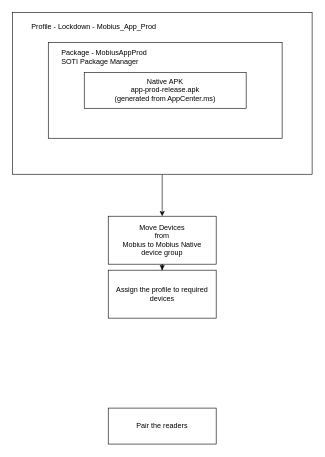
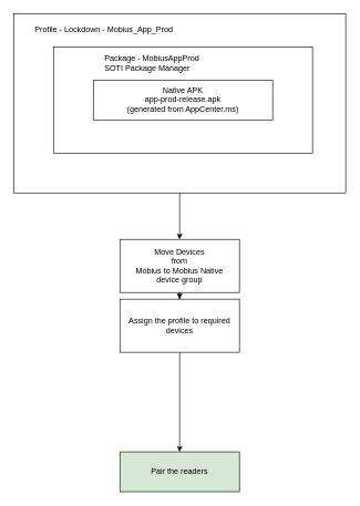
  <mxCell id="0" />
  <mxCell id="1" parent="0" />
  <mxCell id="2" value="" style="edgeStyle=orthogonalEdgeStyle;rounded=0;orthogonalLoop=1;jettySize=auto;html=1;" edge="1" parent="1" source="3" target="9"><mxGeometry relative="1" as="geometry" /></mxCell>
  <mxCell id="3" value="" style="rounded=0;whiteSpace=wrap;html=1;" vertex="1" parent="1"><mxGeometry x="20" y="20" width="500" height="270" as="geometry" /></mxCell>
  <mxCell id="4" value="" style="rounded=0;whiteSpace=wrap;html=1;" vertex="1" parent="1"><mxGeometry x="80" y="70" width="390" height="160" as="geometry" /></mxCell>
  <mxCell id="5" value="Native APK&lt;br&gt;app-prod-release.apk&lt;br&gt;(generated from AppCenter.ms)" style="rounded=0;whiteSpace=wrap;html=1;" vertex="1" parent="1"><mxGeometry x="140" y="120" width="270" height="60" as="geometry" /></mxCell>
- <mxCell id="6" value="Package - MobiusAppProd&lt;br&gt;SOTI Package Manager" style="text;html=1;strokeColor=none;fillColor=none;align=left;verticalAlign=middle;whiteSpace=wrap;rounded=0;" vertex="1" parent="1"><mxGeometry x="100" y="80" width="190" height="30" as="geometry" /></mxCell>
+ <mxCell id="6" value="Package - MobiusAppProd&lt;br&gt;SOTI Package Manager" style="text;html=1;strokeColor=none;fillColor=none;align=left;verticalAlign=middle;whiteSpace=wrap;rounded=0;" vertex="1" parent="1"><mxGeometry x="155" y="80" width="190" height="30" as="geometry" /></mxCell>
  <mxCell id="7" value="Profile - Lockdown - Mobius_App_Prod" style="text;html=1;strokeColor=none;fillColor=none;align=left;verticalAlign=middle;whiteSpace=wrap;rounded=0;" vertex="1" parent="1"><mxGeometry x="50" y="30" width="260" height="30" as="geometry" /></mxCell>
  <mxCell id="8" value="" style="edgeStyle=orthogonalEdgeStyle;rounded=0;orthogonalLoop=1;jettySize=auto;html=1;" edge="1" parent="1" source="9" target="11"><mxGeometry relative="1" as="geometry" /></mxCell>
  <mxCell id="9" value="Move Devices&lt;br&gt;from&lt;br&gt;Mobius to Mobius Native&lt;br&gt;device group" style="rounded=0;whiteSpace=wrap;html=1;" vertex="1" parent="1"><mxGeometry x="180" y="360" width="180" height="80" as="geometry" /></mxCell>
+ <mxCell id="10" value="" style="edgeStyle=orthogonalEdgeStyle;rounded=0;orthogonalLoop=1;jettySize=auto;html=1;" edge="1" parent="1" source="11" target="12"><mxGeometry relative="1" as="geometry" /></mxCell>
  <mxCell id="11" value="Assign the profile to required devices" style="rounded=0;whiteSpace=wrap;html=1;" vertex="1" parent="1"><mxGeometry x="180" y="450" width="180" height="80" as="geometry" /></mxCell>
- <mxCell id="12" value="Pair the readers" style="whiteSpace=wrap;html=1;rounded=0;" vertex="1" parent="1"><mxGeometry x="180" y="680" width="180" height="60" as="geometry" /></mxCell>
+ <mxCell id="12" value="Pair the readers" style="whiteSpace=wrap;html=1;rounded=0;fillColor=#d5e8d4;" vertex="1" parent="1"><mxGeometry x="180" y="680" width="180" height="60" as="geometry" /></mxCell>
